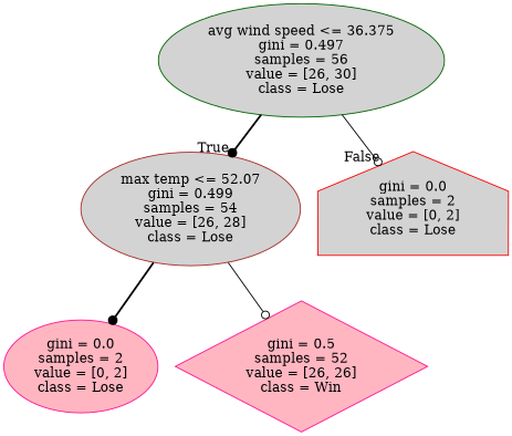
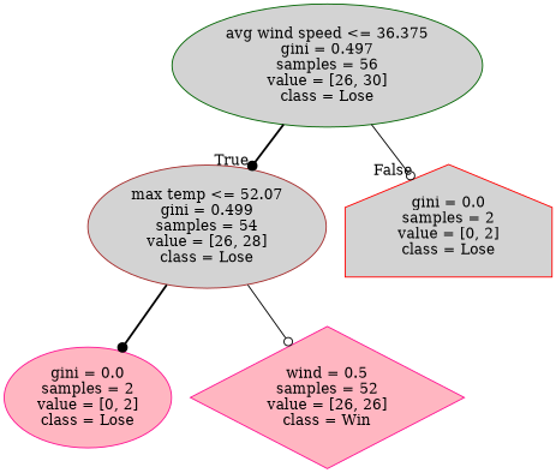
  digraph {
    node [shape=ellipse style=filled fillcolor=lightgrey color=deeppink]
    edge [style=bold arrowhead=dot]
    n1 [label="avg wind speed <= 36.375\ngini = 0.497\nsamples = 56\nvalue = [26, 30]\nclass = Lose" color=darkgreen]
    n2 [label="max temp <= 52.07\ngini = 0.499\nsamples = 54\nvalue = [26, 28]\nclass = Lose" color=brown]
    n3 [label="gini = 0.0\nsamples = 2\nvalue = [0, 2]\nclass = Lose" shape=house color=red]
    n4 [label="gini = 0.0\nsamples = 2\nvalue = [0, 2]\nclass = Lose" fillcolor=lightpink]
-   n5 [label="gini = 0.5\nsamples = 52\nvalue = [26, 26]\nclass = Win" shape=diamond fillcolor=lightpink]
+   n5 [label="wind = 0.5\nsamples = 52\nvalue = [26, 26]\nclass = Win" shape=diamond fillcolor=lightpink]
    n1 -> n2 [headlabel=True labelangle=45 labeldistance=2.5]
    n1 -> n3 [headlabel=False labelangle=-45 labeldistance=2.5 style=solid arrowhead=odot]
    n2 -> n4
    n2 -> n5 [style=solid arrowhead=odot]
  }
